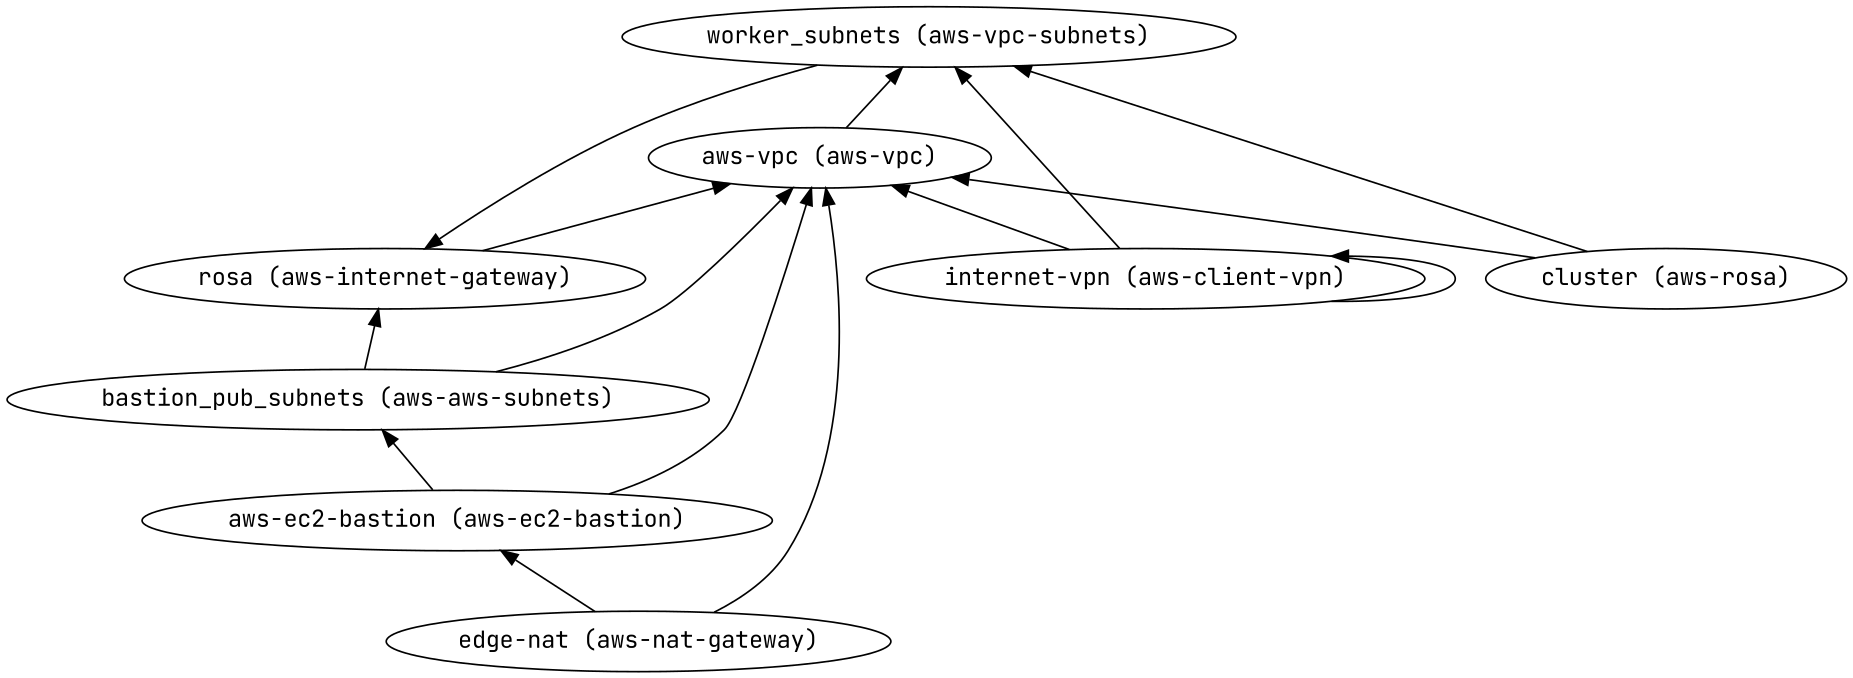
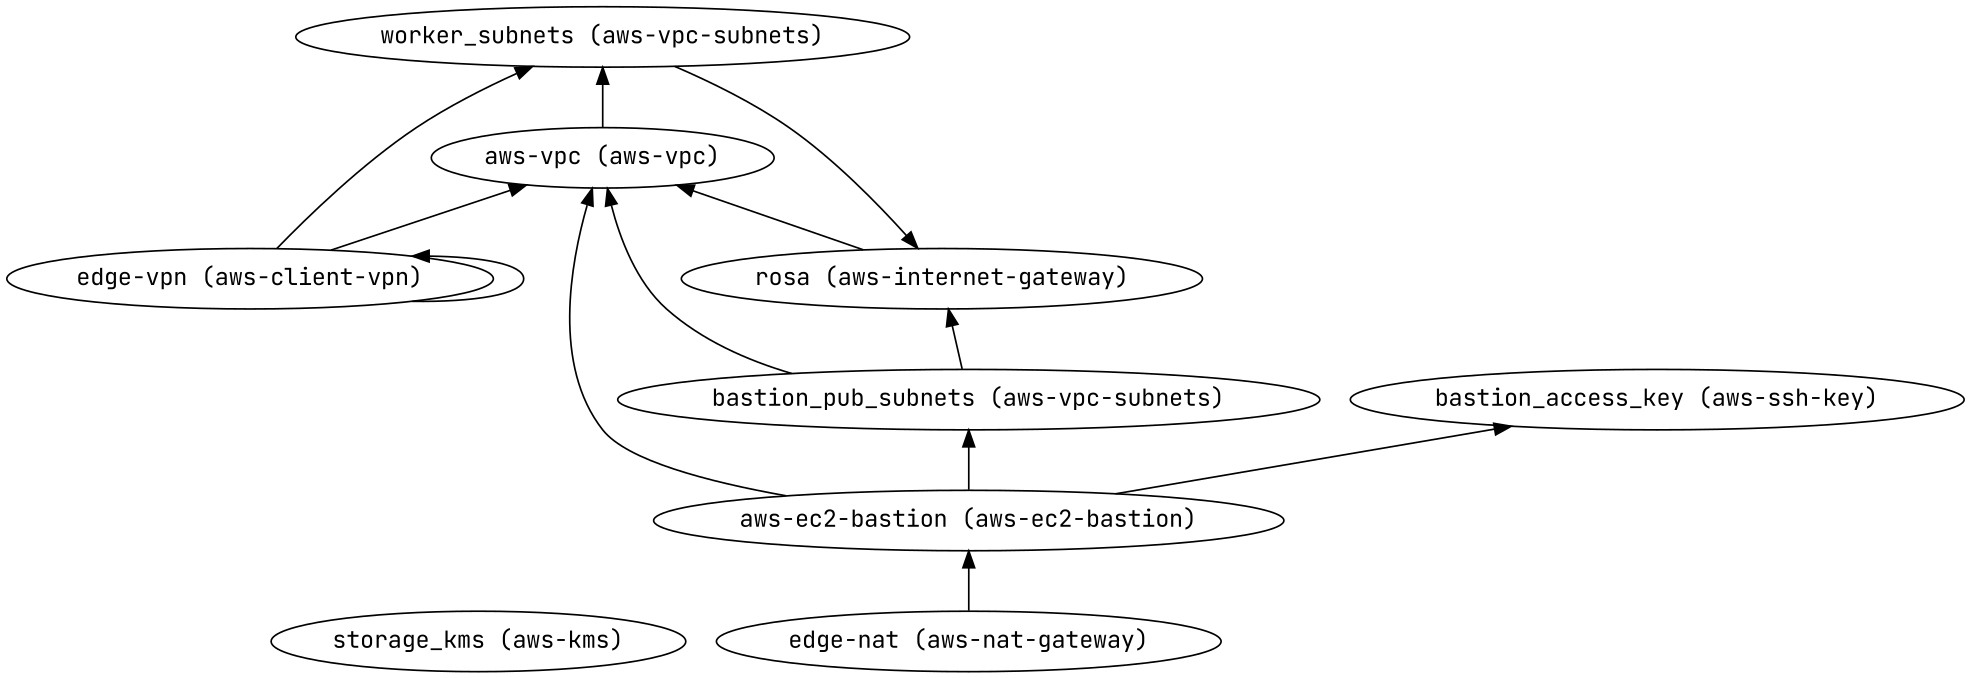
  digraph {
    fontname="JetBrains Mono"
    rankdir=BT
    node [fontname="JetBrains Mono"]
    edge [fontname="JetBrains Mono"]
+   "storage_kms (aws-kms)"
    n2 [label="rosa (aws-internet-gateway)"]
    "aws-vpc (aws-vpc)"
    "worker_subnets (aws-vpc-subnets)"
-   "bastion_pub_subnets (aws-vpc-subnets)" [label="bastion_pub_subnets (aws-aws-subnets)"]
-   "edge-vpn (aws-client-vpn)" [label="internet-vpn (aws-client-vpn)"]
+   "bastion_pub_subnets (aws-vpc-subnets)"
+   "edge-vpn (aws-client-vpn)"
    "aws-ec2-bastion (aws-ec2-bastion)"
+   "bastion_access_key (aws-ssh-key)"
    "edge-nat (aws-nat-gateway)"
-   "cluster (aws-rosa)"
    n2 -> "aws-vpc (aws-vpc)"
    "aws-vpc (aws-vpc)" -> "worker_subnets (aws-vpc-subnets)"
    "worker_subnets (aws-vpc-subnets)" -> n2
    "bastion_pub_subnets (aws-vpc-subnets)" -> n2
    "bastion_pub_subnets (aws-vpc-subnets)" -> "aws-vpc (aws-vpc)"
    "edge-vpn (aws-client-vpn)" -> "aws-vpc (aws-vpc)"
    "edge-vpn (aws-client-vpn)" -> "worker_subnets (aws-vpc-subnets)"
    "edge-vpn (aws-client-vpn)" -> "edge-vpn (aws-client-vpn)"
    "aws-ec2-bastion (aws-ec2-bastion)" -> "aws-vpc (aws-vpc)"
    "aws-ec2-bastion (aws-ec2-bastion)" -> "bastion_pub_subnets (aws-vpc-subnets)"
-   "edge-nat (aws-nat-gateway)" -> "aws-vpc (aws-vpc)"
+   "aws-ec2-bastion (aws-ec2-bastion)" -> "bastion_access_key (aws-ssh-key)"
    "edge-nat (aws-nat-gateway)" -> "aws-ec2-bastion (aws-ec2-bastion)"
-   "cluster (aws-rosa)" -> "aws-vpc (aws-vpc)"
-   "cluster (aws-rosa)" -> "worker_subnets (aws-vpc-subnets)"
  }
